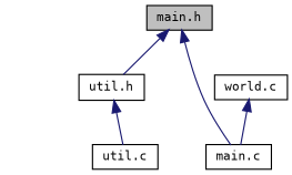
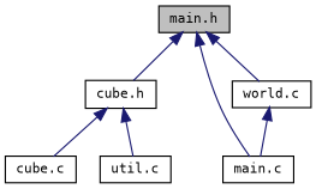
  digraph {
    fontname="DejaVu Sans Mono"
    node [color=black fillcolor=white fontname="DejaVu Sans Mono" fontsize=10 shape=record style=filled]
    edge [color=midnightblue dir=back fontname="DejaVu Sans Mono" fontsize=10 labelfontname=Helvetica labelfontsize=10 style=solid]
    n1 [fillcolor=grey75 fontcolor=black height=0.2 label="main.h" width=0.4]
-   n2 [height=0.2 label="util.h" width=0.4]
+   n2 [height=0.2 label="cube.h" width=0.4]
    n3 [height=0.2 label="main.c" width=0.4]
    n4 [height=0.2 label="world.c" width=0.4]
+   n5 [height=0.2 label="cube.c" width=0.4]
    n6 [height=0.2 label="util.c" width=0.4]
    n1 -> n2
    n1 -> n3
+   n1 -> n4
+   n2 -> n5
    n2 -> n6
    n4 -> n3
  }
